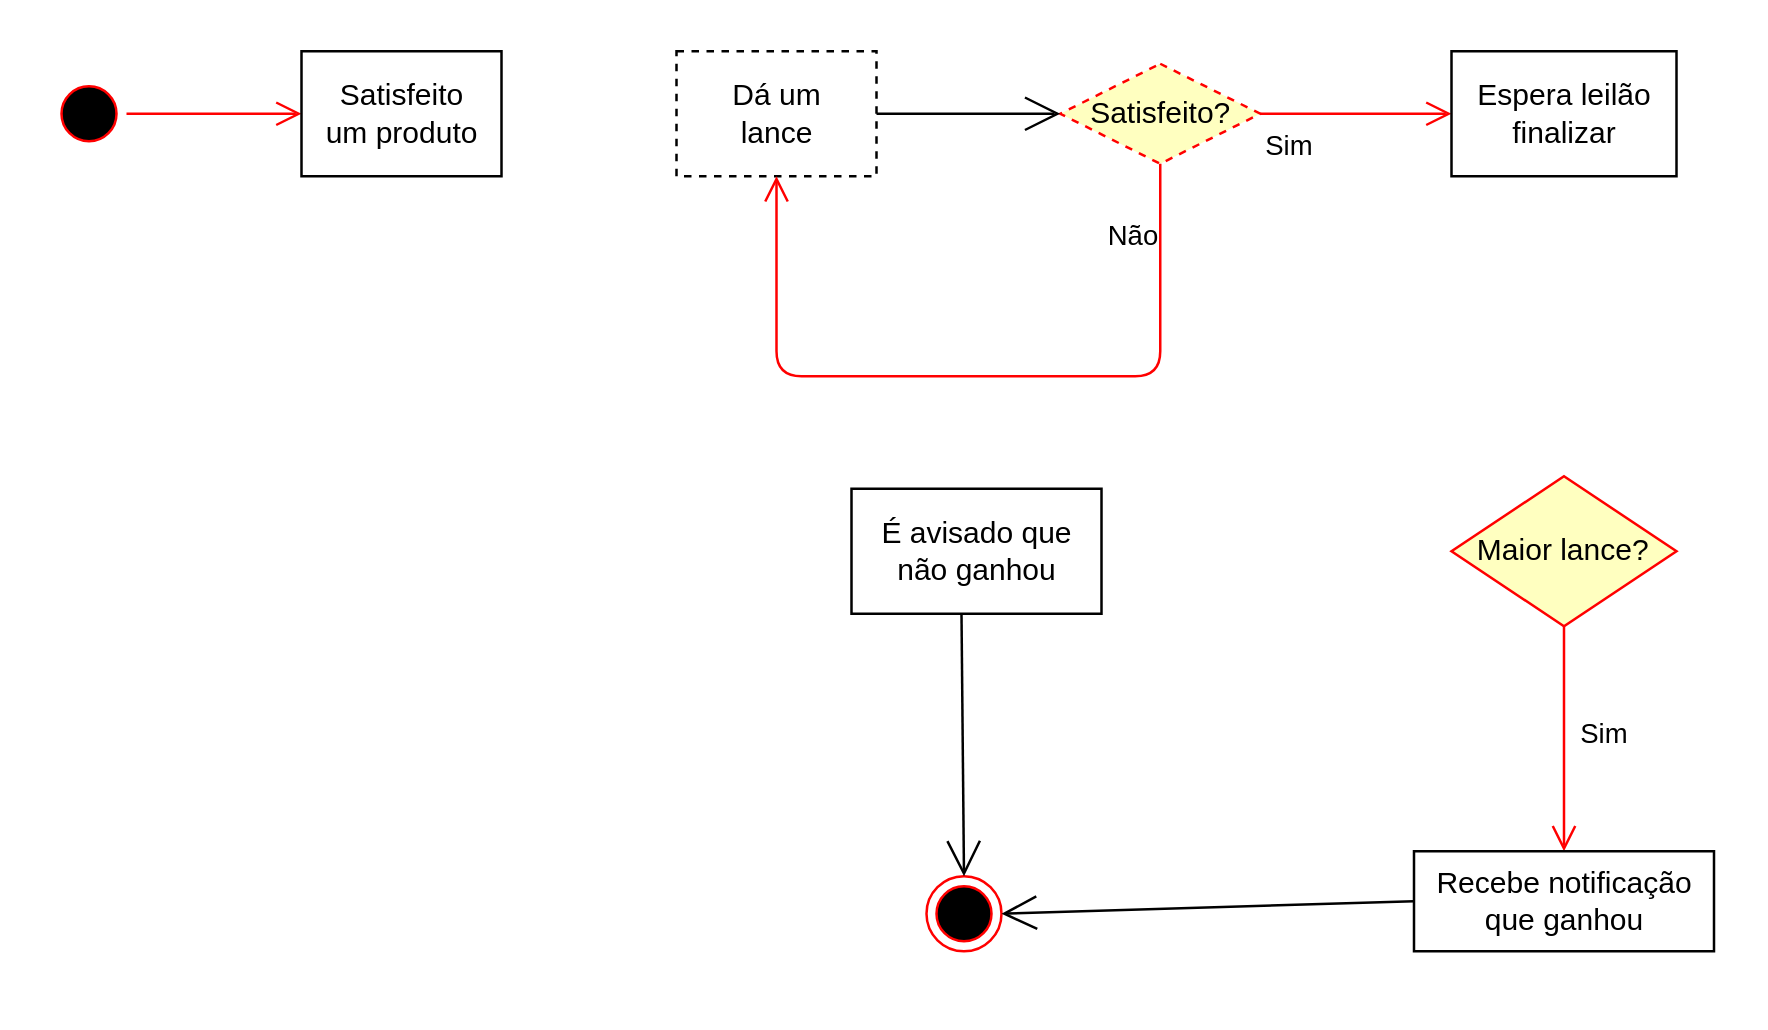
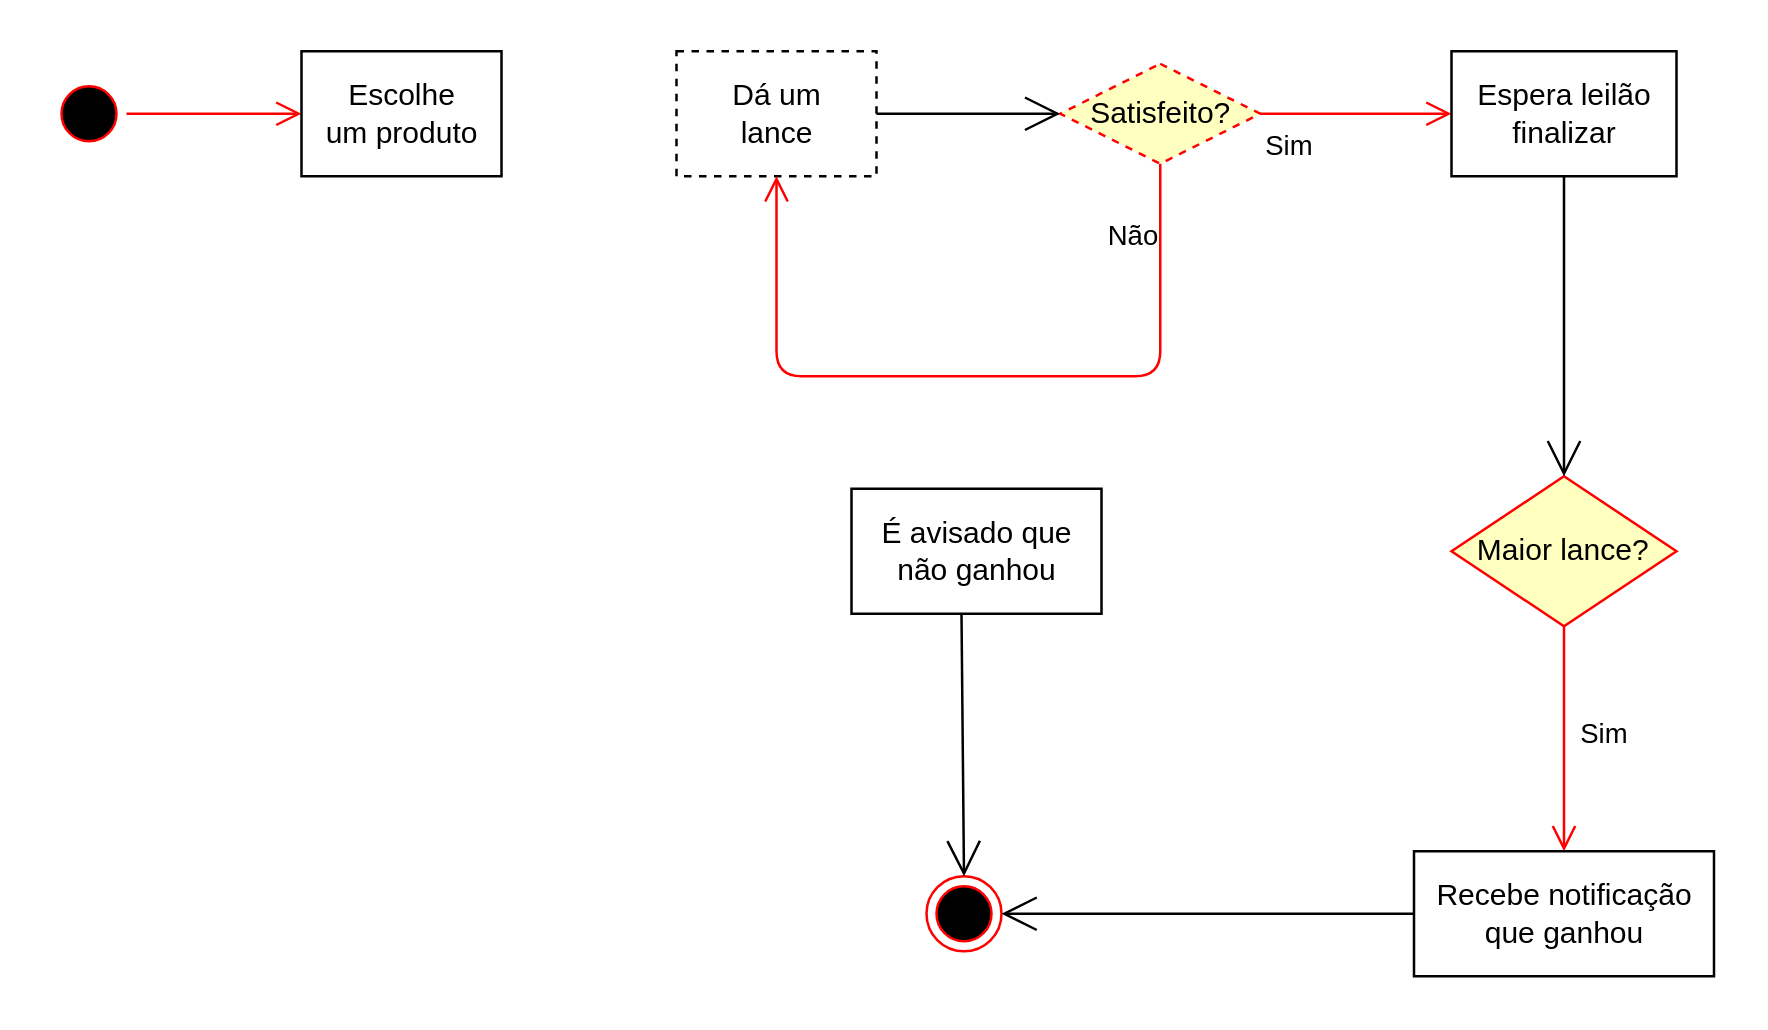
  <mxCell id="0" />
  <mxCell id="1" parent="0" />
  <mxCell id="2" value="" style="ellipse;html=1;shape=startState;fillColor=#000000;strokeColor=#ff0000;" vertex="1" parent="1"><mxGeometry x="20" y="30" width="30" height="30" as="geometry" /></mxCell>
  <mxCell id="3" value="" style="edgeStyle=orthogonalEdgeStyle;html=1;verticalAlign=bottom;endArrow=open;endSize=8;strokeColor=#ff0000;entryX=0;entryY=0.5;entryDx=0;entryDy=0;" edge="1" source="2" parent="1" target="4"><mxGeometry relative="1" as="geometry"><mxPoint x="120" y="45" as="targetPoint" /></mxGeometry></mxCell>
- <mxCell id="4" value="Satisfeito&lt;br&gt;um&amp;nbsp;produto" style="html=1;" vertex="1" parent="1"><mxGeometry x="120" y="20" width="80" height="50" as="geometry" /></mxCell>
+ <mxCell id="4" value="Escolhe&lt;br&gt;um&amp;nbsp;produto" style="html=1;" vertex="1" parent="1"><mxGeometry x="120" y="20" width="80" height="50" as="geometry" /></mxCell>
  <mxCell id="5" value="Dá um&lt;br&gt;lance" style="html=1;dashed=1;" vertex="1" parent="1"><mxGeometry x="270" y="20" width="80" height="50" as="geometry" /></mxCell>
  <mxCell id="6" value="Satisfeito?" style="rhombus;whiteSpace=wrap;html=1;fillColor=#ffffc0;strokeColor=#ff0000;dashed=1;" vertex="1" parent="1"><mxGeometry x="423.5" y="25" width="80" height="40" as="geometry" /></mxCell>
  <mxCell id="7" value="Não" style="edgeStyle=orthogonalEdgeStyle;html=1;align=left;verticalAlign=bottom;endArrow=open;endSize=8;strokeColor=#ff0000;" edge="1" source="6" parent="1" target="5"><mxGeometry x="-0.762" y="-23" relative="1" as="geometry"><mxPoint x="440" y="280" as="targetPoint" /><Array as="points"><mxPoint x="464" y="150" /><mxPoint x="310" y="150" /></Array><mxPoint as="offset" /></mxGeometry></mxCell>
  <mxCell id="8" value="Sim" style="edgeStyle=orthogonalEdgeStyle;html=1;align=left;verticalAlign=top;endArrow=open;endSize=8;strokeColor=#ff0000;entryX=0;entryY=0.5;entryDx=0;entryDy=0;" edge="1" source="6" parent="1" target="9"><mxGeometry x="-1" relative="1" as="geometry"><mxPoint x="370" y="280" as="targetPoint" /></mxGeometry></mxCell>
  <mxCell id="9" value="Espera leilão&lt;br&gt;finalizar" style="html=1;" vertex="1" parent="1"><mxGeometry x="580" y="20" width="90" height="50" as="geometry" /></mxCell>
  <mxCell id="10" value="" style="endArrow=open;endFill=1;endSize=12;html=1;entryX=0;entryY=0.5;entryDx=0;entryDy=0;exitX=1;exitY=0.5;exitDx=0;exitDy=0;" edge="1" parent="1" source="5" target="6"><mxGeometry width="160" relative="1" as="geometry"><mxPoint x="340" y="230" as="sourcePoint" /><mxPoint x="500" y="230" as="targetPoint" /></mxGeometry></mxCell>
  <mxCell id="11" value="Maior lance?" style="rhombus;whiteSpace=wrap;html=1;fillColor=#ffffc0;strokeColor=#ff0000;" vertex="1" parent="1"><mxGeometry x="580" y="190" width="90" height="60" as="geometry" /></mxCell>
  <mxCell id="12" value="Sim" style="edgeStyle=orthogonalEdgeStyle;html=1;align=left;verticalAlign=top;endArrow=open;endSize=8;strokeColor=#ff0000;entryX=0.5;entryY=0;entryDx=0;entryDy=0;" edge="1" source="11" parent="1" target="15"><mxGeometry x="-0.333" y="5" relative="1" as="geometry"><mxPoint x="627" y="331" as="targetPoint" /><mxPoint as="offset" /></mxGeometry></mxCell>
  <mxCell id="13" value="É avisado que&lt;br&gt;não ganhou" style="html=1;" vertex="1" parent="1"><mxGeometry x="340" y="195" width="100" height="50" as="geometry" /></mxCell>
- <mxCell id="15" value="Recebe notificação&lt;br&gt;que ganhou" style="html=1;" vertex="1" parent="1"><mxGeometry x="565" y="340" width="120" height="40" as="geometry" /></mxCell>
+ <mxCell id="14" value="" style="endArrow=open;endFill=1;endSize=12;html=1;entryX=0.5;entryY=0;entryDx=0;entryDy=0;exitX=0.5;exitY=1;exitDx=0;exitDy=0;" edge="1" parent="1" source="9" target="11"><mxGeometry width="160" relative="1" as="geometry"><mxPoint x="340" y="120" as="sourcePoint" /><mxPoint x="500" y="120" as="targetPoint" /></mxGeometry></mxCell>
+ <mxCell id="15" value="Recebe notificação&lt;br&gt;que ganhou" style="html=1;" vertex="1" parent="1"><mxGeometry x="565" y="340" width="120" height="50" as="geometry" /></mxCell>
  <mxCell id="16" value="" style="ellipse;html=1;shape=endState;fillColor=#000000;strokeColor=#ff0000;" vertex="1" parent="1"><mxGeometry x="370" y="350" width="30" height="30" as="geometry" /></mxCell>
  <mxCell id="17" value="" style="endArrow=open;endFill=1;endSize=12;html=1;entryX=0.5;entryY=0;entryDx=0;entryDy=0;exitX=0.44;exitY=1;exitDx=0;exitDy=0;exitPerimeter=0;" edge="1" parent="1" source="13" target="16"><mxGeometry width="160" relative="1" as="geometry"><mxPoint x="340" y="230" as="sourcePoint" /><mxPoint x="500" y="230" as="targetPoint" /></mxGeometry></mxCell>
  <mxCell id="18" value="" style="endArrow=open;endFill=1;endSize=12;html=1;exitX=0;exitY=0.5;exitDx=0;exitDy=0;entryX=1;entryY=0.5;entryDx=0;entryDy=0;" edge="1" parent="1" source="15" target="16"><mxGeometry width="160" relative="1" as="geometry"><mxPoint x="340" y="230" as="sourcePoint" /><mxPoint x="500" y="230" as="targetPoint" /></mxGeometry></mxCell>
